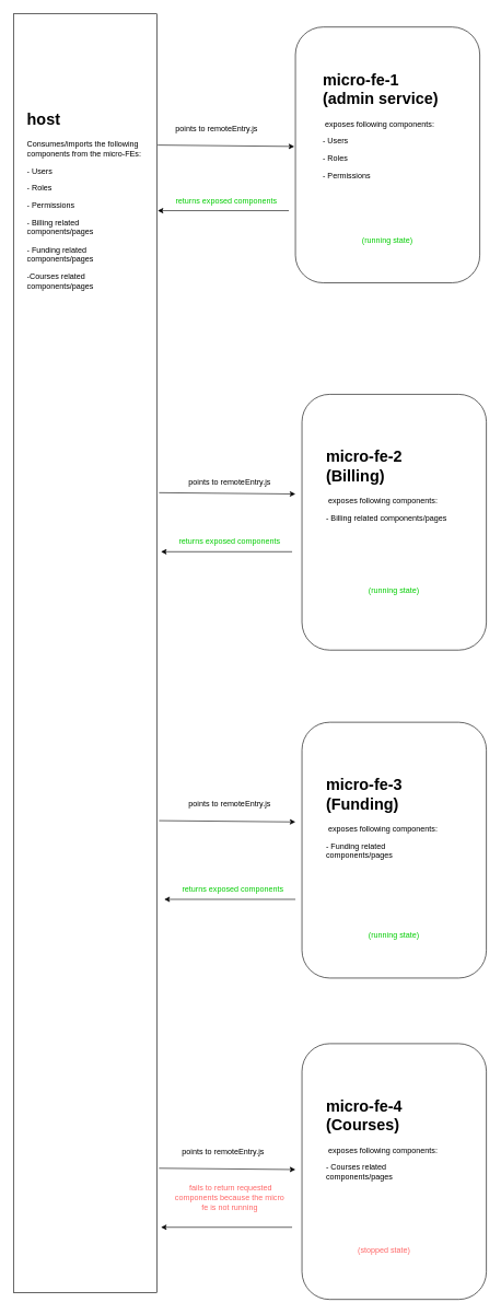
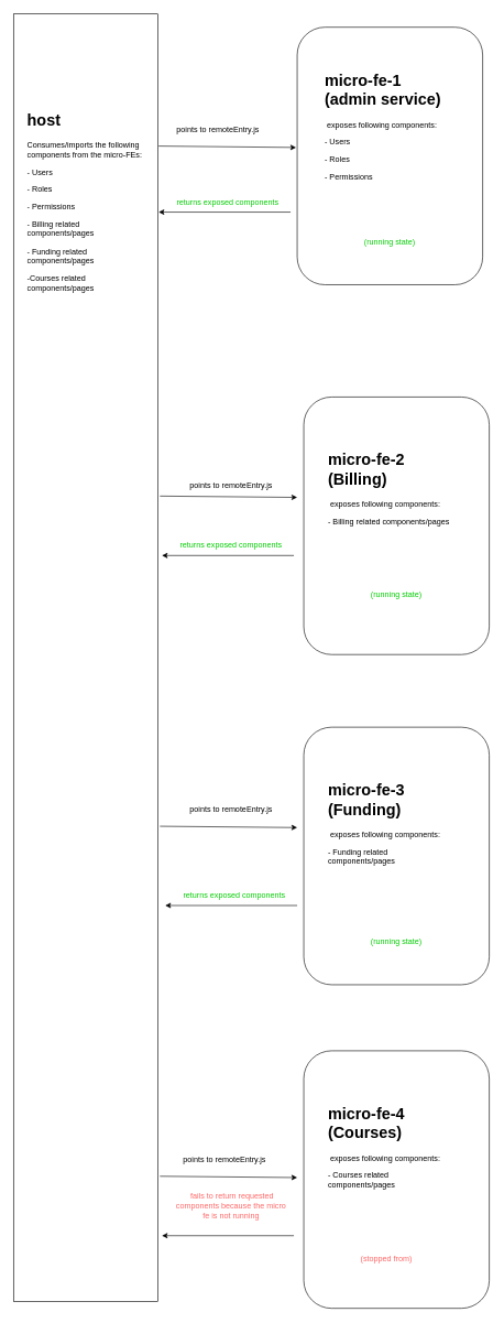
  <mxCell id="0" />
  <mxCell id="1" parent="0" />
  <mxCell id="2" value="" style="rounded=0;whiteSpace=wrap;html=1;" vertex="1" parent="1"><mxGeometry x="20" y="20" width="218.57" height="1950" as="geometry" /></mxCell>
  <mxCell id="3" value="" style="rounded=1;whiteSpace=wrap;html=1;" vertex="1" parent="1"><mxGeometry x="450" y="40" width="281.18" height="390" as="geometry" /></mxCell>
  <mxCell id="4" value="" style="rounded=1;whiteSpace=wrap;html=1;" vertex="1" parent="1"><mxGeometry x="460" y="600" width="281.18" height="390" as="geometry" /></mxCell>
  <mxCell id="5" value="&lt;h1 style=&quot;margin-top: 0px;&quot;&gt;micro-fe-1 (admin service)&lt;/h1&gt;&lt;p&gt;&amp;nbsp;exposes following components:&lt;/p&gt;&lt;p&gt;- Users&lt;/p&gt;&lt;p&gt;- Roles&lt;/p&gt;&lt;p&gt;- Permissions&lt;/p&gt;" style="text;html=1;whiteSpace=wrap;overflow=hidden;rounded=0;" vertex="1" parent="1"><mxGeometry x="490" y="100" width="190.59" height="240" as="geometry" /></mxCell>
  <mxCell id="6" value="&lt;h1 style=&quot;margin-top: 0px;&quot;&gt;micro-fe-2 (Billing)&lt;/h1&gt;&lt;p&gt;&amp;nbsp;exposes following components:&lt;/p&gt;&lt;p&gt;- Billing related components/pages&lt;/p&gt;" style="text;html=1;whiteSpace=wrap;overflow=hidden;rounded=0;" vertex="1" parent="1"><mxGeometry x="495.29" y="675" width="190.59" height="240" as="geometry" /></mxCell>
  <mxCell id="7" value="" style="rounded=1;whiteSpace=wrap;html=1;" vertex="1" parent="1"><mxGeometry x="460" y="1100" width="281.18" height="390" as="geometry" /></mxCell>
  <mxCell id="8" value="&lt;h1 style=&quot;margin-top: 0px;&quot;&gt;micro-fe-3 (Funding)&lt;/h1&gt;&lt;p&gt;&amp;nbsp;exposes following components:&lt;/p&gt;&lt;p&gt;- Funding related components/pages&lt;/p&gt;" style="text;html=1;whiteSpace=wrap;overflow=hidden;rounded=0;" vertex="1" parent="1"><mxGeometry x="495.29" y="1175" width="190.59" height="240" as="geometry" /></mxCell>
  <mxCell id="9" value="" style="rounded=1;whiteSpace=wrap;html=1;" vertex="1" parent="1"><mxGeometry x="460" y="1590" width="281.18" height="390" as="geometry" /></mxCell>
  <mxCell id="10" value="&lt;h1 style=&quot;margin-top: 0px;&quot;&gt;micro-fe-4 (Courses)&lt;/h1&gt;&lt;p&gt;&amp;nbsp;exposes following components:&lt;/p&gt;&lt;p&gt;- Courses related components/pages&lt;/p&gt;" style="text;html=1;whiteSpace=wrap;overflow=hidden;rounded=0;" vertex="1" parent="1"><mxGeometry x="495.29" y="1665" width="190.59" height="240" as="geometry" /></mxCell>
  <mxCell id="11" value="&lt;h1 style=&quot;margin-top: 0px;&quot;&gt;host&lt;/h1&gt;&lt;p&gt;Consumes/imports the following components from the micro-FEs:&lt;/p&gt;&lt;p&gt;- Users&lt;/p&gt;&lt;p&gt;- Roles&lt;/p&gt;&lt;p&gt;- Permissions&lt;/p&gt;&lt;p&gt;- Billing related components/pages&lt;/p&gt;&lt;p&gt;- Funding related components/pages&lt;/p&gt;&lt;p&gt;-Courses related components/pages&lt;/p&gt;" style="text;html=1;whiteSpace=wrap;overflow=hidden;rounded=0;" vertex="1" parent="1"><mxGeometry x="39.29" y="160" width="180" height="310" as="geometry" /></mxCell>
  <mxCell id="12" value="" style="endArrow=classic;html=1;rounded=0;entryX=-0.006;entryY=0.467;entryDx=0;entryDy=0;entryPerimeter=0;" edge="1" parent="1" target="3"><mxGeometry width="50" height="50" relative="1" as="geometry"><mxPoint x="240" y="220" as="sourcePoint" /><mxPoint x="290" y="170" as="targetPoint" /></mxGeometry></mxCell>
  <mxCell id="13" value="" style="endArrow=classic;html=1;rounded=0;entryX=-0.006;entryY=0.467;entryDx=0;entryDy=0;entryPerimeter=0;" edge="1" parent="1"><mxGeometry width="50" height="50" relative="1" as="geometry"><mxPoint x="242" y="750" as="sourcePoint" /><mxPoint x="450" y="752" as="targetPoint" /></mxGeometry></mxCell>
  <mxCell id="14" value="" style="endArrow=classic;html=1;rounded=0;entryX=-0.006;entryY=0.467;entryDx=0;entryDy=0;entryPerimeter=0;" edge="1" parent="1"><mxGeometry width="50" height="50" relative="1" as="geometry"><mxPoint x="242" y="1250" as="sourcePoint" /><mxPoint x="450" y="1252" as="targetPoint" /></mxGeometry></mxCell>
  <mxCell id="15" value="" style="endArrow=classic;html=1;rounded=0;entryX=-0.006;entryY=0.467;entryDx=0;entryDy=0;entryPerimeter=0;" edge="1" parent="1"><mxGeometry width="50" height="50" relative="1" as="geometry"><mxPoint x="242" y="1780" as="sourcePoint" /><mxPoint x="450" y="1782" as="targetPoint" /></mxGeometry></mxCell>
  <mxCell id="16" value="points to remoteEntry.js" style="text;html=1;align=center;verticalAlign=middle;whiteSpace=wrap;rounded=0;" vertex="1" parent="1"><mxGeometry x="250" y="180" width="160" height="30" as="geometry" /></mxCell>
  <mxCell id="17" value="points to remoteEntry.js" style="text;html=1;align=center;verticalAlign=middle;whiteSpace=wrap;rounded=0;" vertex="1" parent="1"><mxGeometry x="270" y="720" width="160" height="30" as="geometry" /></mxCell>
  <mxCell id="18" value="points to remoteEntry.js" style="text;html=1;align=center;verticalAlign=middle;whiteSpace=wrap;rounded=0;" vertex="1" parent="1"><mxGeometry x="270" y="1210" width="160" height="30" as="geometry" /></mxCell>
  <mxCell id="19" value="points to remoteEntry.js" style="text;html=1;align=center;verticalAlign=middle;whiteSpace=wrap;rounded=0;" vertex="1" parent="1"><mxGeometry x="260" y="1740" width="160" height="30" as="geometry" /></mxCell>
  <mxCell id="20" value="(running state)" style="text;html=1;align=center;verticalAlign=middle;whiteSpace=wrap;rounded=0;fontColor=#00CC00;" vertex="1" parent="1"><mxGeometry x="523.09" y="350" width="135" height="30" as="geometry" /></mxCell>
  <mxCell id="21" value="(running state)" style="text;html=1;align=center;verticalAlign=middle;whiteSpace=wrap;rounded=0;fontColor=#00CC00;" vertex="1" parent="1"><mxGeometry x="533.09" y="885" width="135" height="30" as="geometry" /></mxCell>
  <mxCell id="22" value="&lt;font color=&quot;#00cc00&quot;&gt;(running state)&lt;/font&gt;" style="text;html=1;align=center;verticalAlign=middle;whiteSpace=wrap;rounded=0;" vertex="1" parent="1"><mxGeometry x="533.09" y="1410" width="135" height="30" as="geometry" /></mxCell>
- <mxCell id="23" value="&lt;font color=&quot;#ff6666&quot;&gt;(stopped state)&lt;/font&gt;" style="text;html=1;align=center;verticalAlign=middle;whiteSpace=wrap;rounded=0;" vertex="1" parent="1"><mxGeometry x="517.79" y="1890" width="135" height="30" as="geometry" /></mxCell>
+ <mxCell id="23" value="&lt;font color=&quot;#ff6666&quot;&gt;(stopped from)&lt;/font&gt;" style="text;html=1;align=center;verticalAlign=middle;whiteSpace=wrap;rounded=0;" vertex="1" parent="1"><mxGeometry x="517.79" y="1890" width="135" height="30" as="geometry" /></mxCell>
  <mxCell id="24" value="" style="endArrow=classic;html=1;rounded=0;" edge="1" parent="1"><mxGeometry width="50" height="50" relative="1" as="geometry"><mxPoint x="440" y="320" as="sourcePoint" /><mxPoint x="240" y="320" as="targetPoint" /></mxGeometry></mxCell>
  <mxCell id="25" value="returns exposed components" style="text;html=1;align=center;verticalAlign=middle;whiteSpace=wrap;rounded=0;fontColor=#00CC00;" vertex="1" parent="1"><mxGeometry x="260" y="290" width="170" height="30" as="geometry" /></mxCell>
  <mxCell id="26" value="" style="endArrow=classic;html=1;rounded=0;" edge="1" parent="1"><mxGeometry width="50" height="50" relative="1" as="geometry"><mxPoint x="445" y="840" as="sourcePoint" /><mxPoint x="245" y="840" as="targetPoint" /></mxGeometry></mxCell>
  <mxCell id="27" value="returns exposed components" style="text;html=1;align=center;verticalAlign=middle;whiteSpace=wrap;rounded=0;fontColor=#00CC00;" vertex="1" parent="1"><mxGeometry x="265" y="810" width="170" height="30" as="geometry" /></mxCell>
  <mxCell id="28" value="" style="endArrow=classic;html=1;rounded=0;" edge="1" parent="1"><mxGeometry width="50" height="50" relative="1" as="geometry"><mxPoint x="450" y="1370" as="sourcePoint" /><mxPoint x="250" y="1370" as="targetPoint" /></mxGeometry></mxCell>
  <mxCell id="29" value="returns exposed components" style="text;html=1;align=center;verticalAlign=middle;whiteSpace=wrap;rounded=0;fontColor=#00CC00;" vertex="1" parent="1"><mxGeometry x="270" y="1340" width="170" height="30" as="geometry" /></mxCell>
  <mxCell id="30" value="" style="endArrow=classic;html=1;rounded=0;" edge="1" parent="1"><mxGeometry width="50" height="50" relative="1" as="geometry"><mxPoint x="445" y="1870" as="sourcePoint" /><mxPoint x="245" y="1870" as="targetPoint" /></mxGeometry></mxCell>
  <mxCell id="31" value="&amp;nbsp;fails to return requested components because the micro fe is not running" style="text;html=1;align=center;verticalAlign=middle;whiteSpace=wrap;rounded=0;fontColor=#FF6666;" vertex="1" parent="1"><mxGeometry x="265" y="1780" width="170" height="90" as="geometry" /></mxCell>
